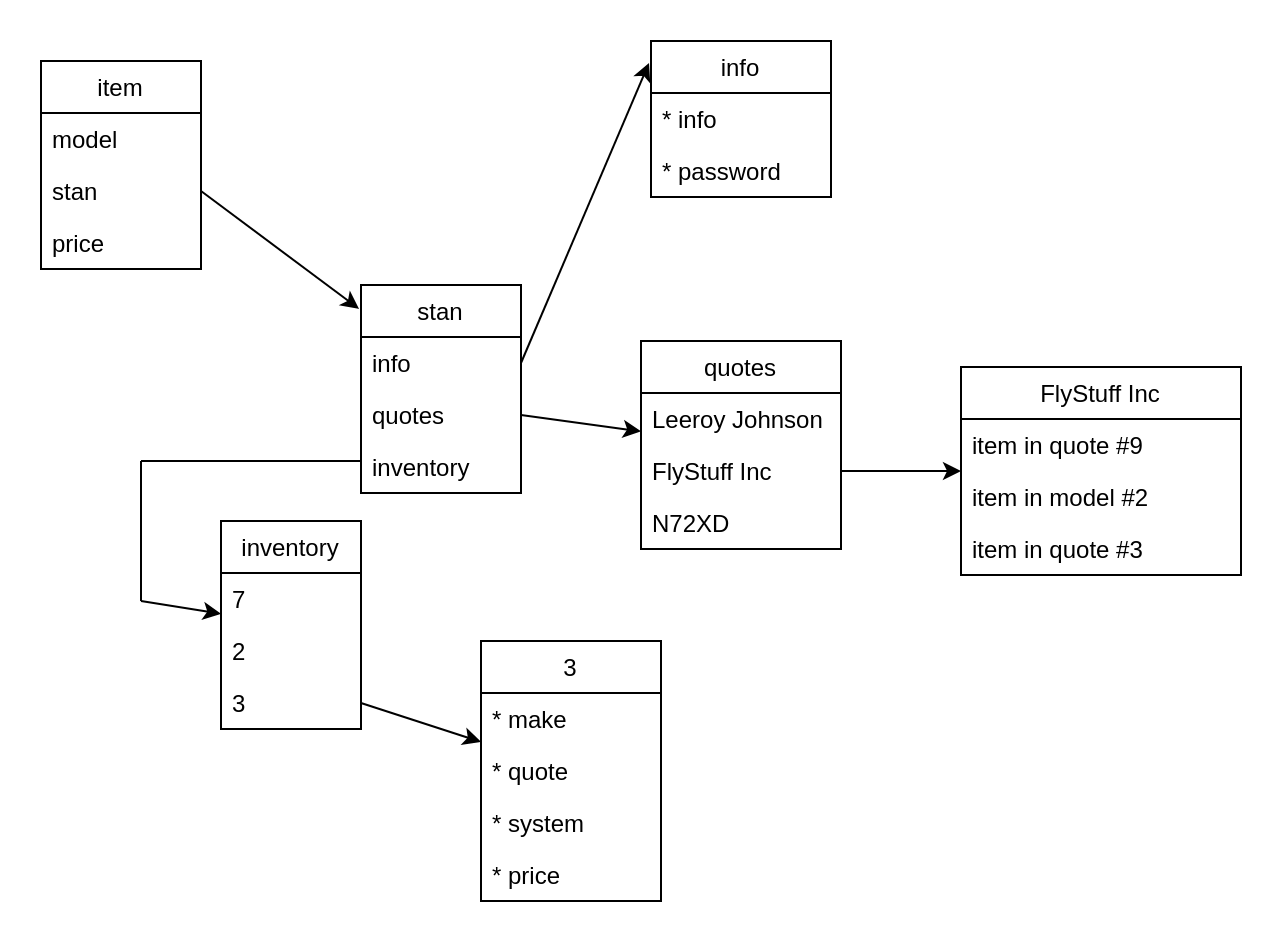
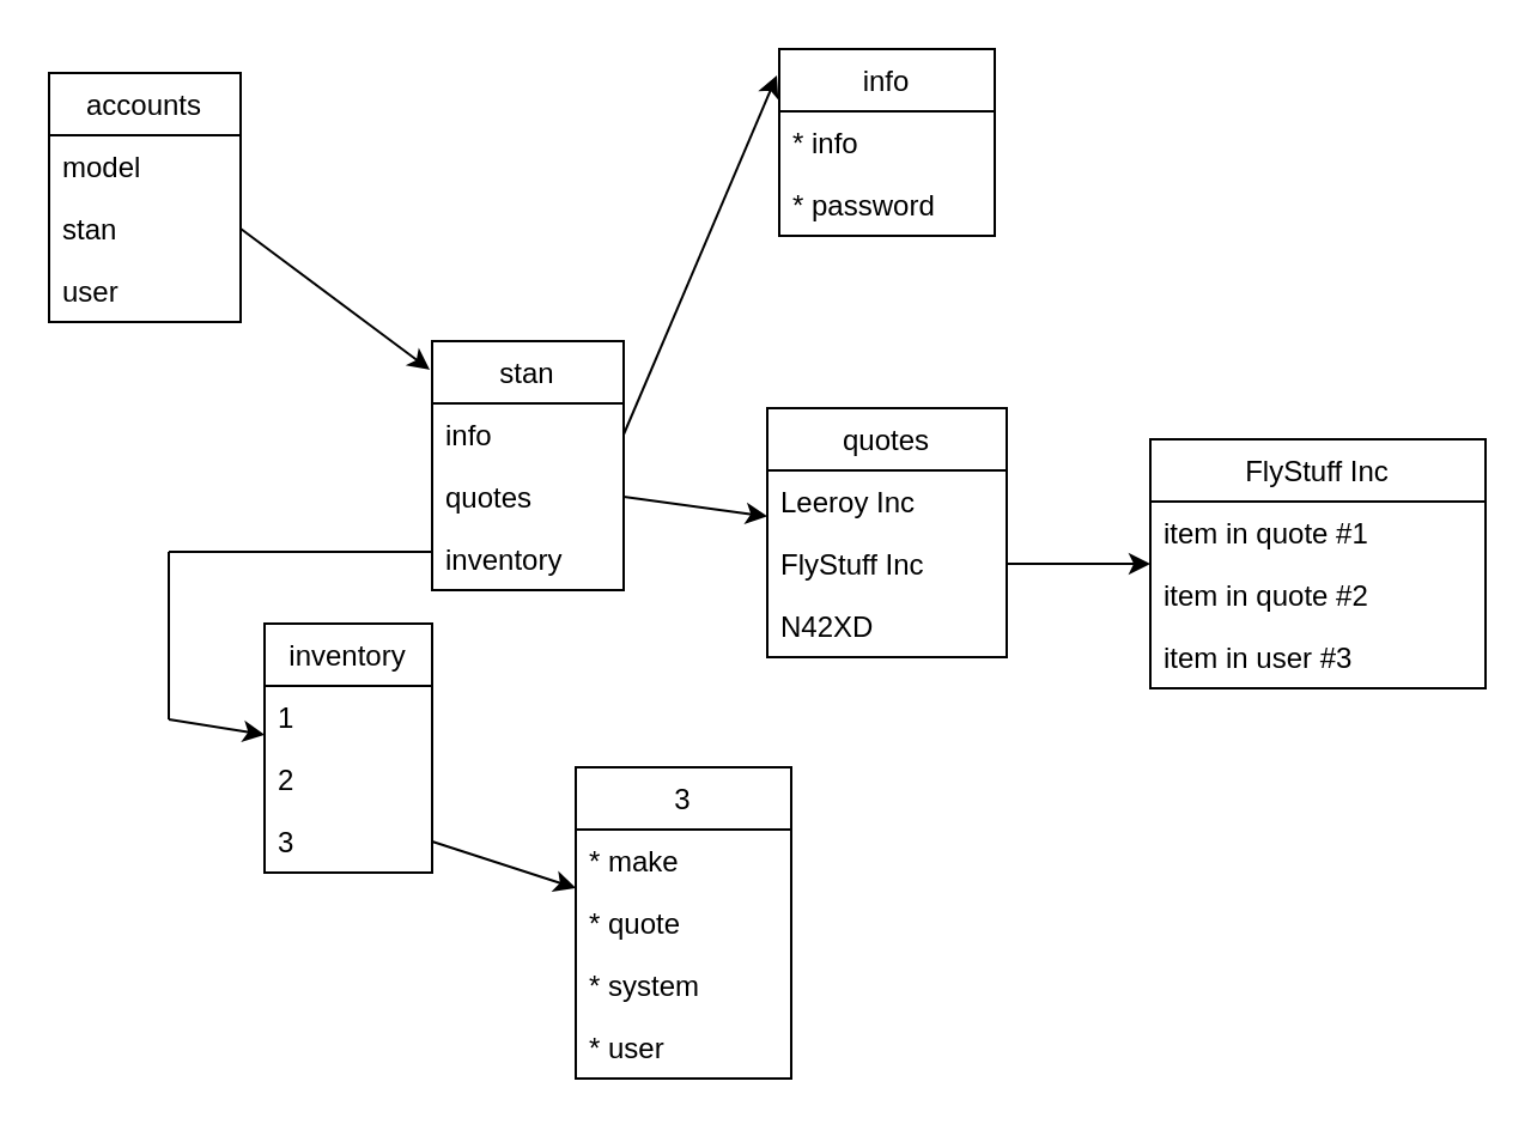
  <mxCell id="0" />
  <mxCell id="1" parent="0" />
- <mxCell id="2" value="item" style="swimlane;fontStyle=0;childLayout=stackLayout;horizontal=1;startSize=26;horizontalStack=0;resizeParent=1;resizeParentMax=0;resizeLast=0;collapsible=1;marginBottom=0;" parent="1" vertex="1"><mxGeometry x="20" y="30" width="80" height="104" as="geometry" /></mxCell>
+ <mxCell id="2" value="accounts" style="swimlane;fontStyle=0;childLayout=stackLayout;horizontal=1;startSize=26;horizontalStack=0;resizeParent=1;resizeParentMax=0;resizeLast=0;collapsible=1;marginBottom=0;" parent="1" vertex="1"><mxGeometry x="20" y="30" width="80" height="104" as="geometry" /></mxCell>
  <mxCell id="3" value="model&#10;" style="text;strokeColor=none;fillColor=none;align=left;verticalAlign=top;spacingLeft=4;spacingRight=4;overflow=hidden;rotatable=0;points=[[0,0.5],[1,0.5]];portConstraint=eastwest;" parent="2" vertex="1"><mxGeometry y="26" width="80" height="26" as="geometry" /></mxCell>
  <mxCell id="4" value="stan&#10;" style="text;strokeColor=none;fillColor=none;align=left;verticalAlign=top;spacingLeft=4;spacingRight=4;overflow=hidden;rotatable=0;points=[[0,0.5],[1,0.5]];portConstraint=eastwest;" parent="2" vertex="1"><mxGeometry y="52" width="80" height="26" as="geometry" /></mxCell>
- <mxCell id="5" value="price" style="text;strokeColor=none;fillColor=none;align=left;verticalAlign=top;spacingLeft=4;spacingRight=4;overflow=hidden;rotatable=0;points=[[0,0.5],[1,0.5]];portConstraint=eastwest;" parent="2" vertex="1"><mxGeometry y="78" width="80" height="26" as="geometry" /></mxCell>
+ <mxCell id="5" value="user" style="text;strokeColor=none;fillColor=none;align=left;verticalAlign=top;spacingLeft=4;spacingRight=4;overflow=hidden;rotatable=0;points=[[0,0.5],[1,0.5]];portConstraint=eastwest;" parent="2" vertex="1"><mxGeometry y="78" width="80" height="26" as="geometry" /></mxCell>
  <mxCell id="6" value="" style="endArrow=classic;html=1;exitX=1;exitY=0.5;exitDx=0;exitDy=0;entryX=-0.012;entryY=0.115;entryDx=0;entryDy=0;entryPerimeter=0;" parent="1" source="4" target="7" edge="1"><mxGeometry width="50" height="50" relative="1" as="geometry"><mxPoint x="420" y="520" as="sourcePoint" /><mxPoint x="250" y="155" as="targetPoint" /></mxGeometry></mxCell>
  <mxCell id="7" value="stan" style="swimlane;fontStyle=0;childLayout=stackLayout;horizontal=1;startSize=26;horizontalStack=0;resizeParent=1;resizeParentMax=0;resizeLast=0;collapsible=1;marginBottom=0;" parent="1" vertex="1"><mxGeometry x="180" y="142" width="80" height="104" as="geometry" /></mxCell>
  <mxCell id="8" value="info" style="text;strokeColor=none;fillColor=none;align=left;verticalAlign=top;spacingLeft=4;spacingRight=4;overflow=hidden;rotatable=0;points=[[0,0.5],[1,0.5]];portConstraint=eastwest;" parent="7" vertex="1"><mxGeometry y="26" width="80" height="26" as="geometry" /></mxCell>
  <mxCell id="9" value="quotes" style="text;strokeColor=none;fillColor=none;align=left;verticalAlign=top;spacingLeft=4;spacingRight=4;overflow=hidden;rotatable=0;points=[[0,0.5],[1,0.5]];portConstraint=eastwest;" parent="7" vertex="1"><mxGeometry y="52" width="80" height="26" as="geometry" /></mxCell>
  <mxCell id="10" value="inventory" style="text;strokeColor=none;fillColor=none;align=left;verticalAlign=top;spacingLeft=4;spacingRight=4;overflow=hidden;rotatable=0;points=[[0,0.5],[1,0.5]];portConstraint=eastwest;" parent="7" vertex="1"><mxGeometry y="78" width="80" height="26" as="geometry" /></mxCell>
  <mxCell id="11" value="" style="endArrow=classic;html=1;exitX=1;exitY=0.5;exitDx=0;exitDy=0;entryX=-0.011;entryY=0.141;entryDx=0;entryDy=0;entryPerimeter=0;" parent="1" source="8" target="12" edge="1"><mxGeometry width="50" height="50" relative="1" as="geometry"><mxPoint x="370" y="490" as="sourcePoint" /><mxPoint x="340" y="140" as="targetPoint" /></mxGeometry></mxCell>
  <mxCell id="12" value="info" style="swimlane;fontStyle=0;childLayout=stackLayout;horizontal=1;startSize=26;horizontalStack=0;resizeParent=1;resizeParentMax=0;resizeLast=0;collapsible=1;marginBottom=0;" parent="1" vertex="1"><mxGeometry x="325" y="20" width="90" height="78" as="geometry" /></mxCell>
  <mxCell id="13" value="* info" style="text;strokeColor=none;fillColor=none;align=left;verticalAlign=top;spacingLeft=4;spacingRight=4;overflow=hidden;rotatable=0;points=[[0,0.5],[1,0.5]];portConstraint=eastwest;" parent="12" vertex="1"><mxGeometry y="26" width="90" height="26" as="geometry" /></mxCell>
  <mxCell id="14" value="* password" style="text;strokeColor=none;fillColor=none;align=left;verticalAlign=top;spacingLeft=4;spacingRight=4;overflow=hidden;rotatable=0;points=[[0,0.5],[1,0.5]];portConstraint=eastwest;" parent="12" vertex="1"><mxGeometry y="52" width="90" height="26" as="geometry" /></mxCell>
  <mxCell id="15" value="" style="endArrow=classic;html=1;exitX=1;exitY=0.5;exitDx=0;exitDy=0;" parent="1" source="9" target="16" edge="1"><mxGeometry width="50" height="50" relative="1" as="geometry"><mxPoint x="420" y="520" as="sourcePoint" /><mxPoint x="530" y="240" as="targetPoint" /></mxGeometry></mxCell>
  <mxCell id="16" value="quotes" style="swimlane;fontStyle=0;childLayout=stackLayout;horizontal=1;startSize=26;horizontalStack=0;resizeParent=1;resizeParentMax=0;resizeLast=0;collapsible=1;marginBottom=0;" parent="1" vertex="1"><mxGeometry x="320" y="170" width="100" height="104" as="geometry" /></mxCell>
- <mxCell id="17" value="Leeroy Johnson" style="text;strokeColor=none;fillColor=none;align=left;verticalAlign=top;spacingLeft=4;spacingRight=4;overflow=hidden;rotatable=0;points=[[0,0.5],[1,0.5]];portConstraint=eastwest;" parent="16" vertex="1"><mxGeometry y="26" width="100" height="26" as="geometry" /></mxCell>
+ <mxCell id="17" value="Leeroy Inc" style="text;strokeColor=none;fillColor=none;align=left;verticalAlign=top;spacingLeft=4;spacingRight=4;overflow=hidden;rotatable=0;points=[[0,0.5],[1,0.5]];portConstraint=eastwest;" parent="16" vertex="1"><mxGeometry y="26" width="100" height="26" as="geometry" /></mxCell>
  <mxCell id="18" value="FlyStuff Inc" style="text;strokeColor=none;fillColor=none;align=left;verticalAlign=top;spacingLeft=4;spacingRight=4;overflow=hidden;rotatable=0;points=[[0,0.5],[1,0.5]];portConstraint=eastwest;" parent="16" vertex="1"><mxGeometry y="52" width="100" height="26" as="geometry" /></mxCell>
- <mxCell id="19" value="N72XD" style="text;strokeColor=none;fillColor=none;align=left;verticalAlign=top;spacingLeft=4;spacingRight=4;overflow=hidden;rotatable=0;points=[[0,0.5],[1,0.5]];portConstraint=eastwest;" parent="16" vertex="1"><mxGeometry y="78" width="100" height="26" as="geometry" /></mxCell>
+ <mxCell id="19" value="N42XD" style="text;strokeColor=none;fillColor=none;align=left;verticalAlign=top;spacingLeft=4;spacingRight=4;overflow=hidden;rotatable=0;points=[[0,0.5],[1,0.5]];portConstraint=eastwest;" parent="16" vertex="1"><mxGeometry y="78" width="100" height="26" as="geometry" /></mxCell>
  <mxCell id="20" value="" style="endArrow=none;html=1;entryX=0;entryY=0.5;entryDx=0;entryDy=0;" parent="1" edge="1"><mxGeometry width="50" height="50" relative="1" as="geometry"><mxPoint x="70" y="230" as="sourcePoint" /><mxPoint x="180" y="230" as="targetPoint" /></mxGeometry></mxCell>
  <mxCell id="21" value="" style="endArrow=none;html=1;" parent="1" edge="1"><mxGeometry width="50" height="50" relative="1" as="geometry"><mxPoint x="70" y="300" as="sourcePoint" /><mxPoint x="70" y="230" as="targetPoint" /></mxGeometry></mxCell>
  <mxCell id="22" value="" style="endArrow=classic;html=1;" parent="1" target="23" edge="1"><mxGeometry width="50" height="50" relative="1" as="geometry"><mxPoint x="70" y="300" as="sourcePoint" /><mxPoint x="140" y="300" as="targetPoint" /></mxGeometry></mxCell>
  <mxCell id="23" value="inventory" style="swimlane;fontStyle=0;childLayout=stackLayout;horizontal=1;startSize=26;horizontalStack=0;resizeParent=1;resizeParentMax=0;resizeLast=0;collapsible=1;marginBottom=0;" parent="1" vertex="1"><mxGeometry x="110" y="260" width="70" height="104" as="geometry" /></mxCell>
- <mxCell id="24" value="7" style="text;strokeColor=none;fillColor=none;align=left;verticalAlign=top;spacingLeft=4;spacingRight=4;overflow=hidden;rotatable=0;points=[[0,0.5],[1,0.5]];portConstraint=eastwest;" parent="23" vertex="1"><mxGeometry y="26" width="70" height="26" as="geometry" /></mxCell>
+ <mxCell id="24" value="1" style="text;strokeColor=none;fillColor=none;align=left;verticalAlign=top;spacingLeft=4;spacingRight=4;overflow=hidden;rotatable=0;points=[[0,0.5],[1,0.5]];portConstraint=eastwest;" parent="23" vertex="1"><mxGeometry y="26" width="70" height="26" as="geometry" /></mxCell>
  <mxCell id="25" value="2" style="text;strokeColor=none;fillColor=none;align=left;verticalAlign=top;spacingLeft=4;spacingRight=4;overflow=hidden;rotatable=0;points=[[0,0.5],[1,0.5]];portConstraint=eastwest;" parent="23" vertex="1"><mxGeometry y="52" width="70" height="26" as="geometry" /></mxCell>
  <mxCell id="26" value="3" style="text;strokeColor=none;fillColor=none;align=left;verticalAlign=top;spacingLeft=4;spacingRight=4;overflow=hidden;rotatable=0;points=[[0,0.5],[1,0.5]];portConstraint=eastwest;" parent="23" vertex="1"><mxGeometry y="78" width="70" height="26" as="geometry" /></mxCell>
  <mxCell id="27" value="" style="endArrow=classic;html=1;exitX=1;exitY=0.5;exitDx=0;exitDy=0;" parent="1" source="26" target="28" edge="1"><mxGeometry width="50" height="50" relative="1" as="geometry"><mxPoint x="80" y="350" as="sourcePoint" /><mxPoint x="80" y="390" as="targetPoint" /></mxGeometry></mxCell>
  <mxCell id="28" value="3" style="swimlane;fontStyle=0;childLayout=stackLayout;horizontal=1;startSize=26;horizontalStack=0;resizeParent=1;resizeParentMax=0;resizeLast=0;collapsible=1;marginBottom=0;" parent="1" vertex="1"><mxGeometry x="240" y="320" width="90" height="130" as="geometry"><mxRectangle x="20" y="330" width="40" height="26" as="alternateBounds" /></mxGeometry></mxCell>
  <mxCell id="29" value="* make" style="text;strokeColor=none;fillColor=none;align=left;verticalAlign=top;spacingLeft=4;spacingRight=4;overflow=hidden;rotatable=0;points=[[0,0.5],[1,0.5]];portConstraint=eastwest;" parent="28" vertex="1"><mxGeometry y="26" width="90" height="26" as="geometry" /></mxCell>
  <mxCell id="30" value="* quote" style="text;strokeColor=none;fillColor=none;align=left;verticalAlign=top;spacingLeft=4;spacingRight=4;overflow=hidden;rotatable=0;points=[[0,0.5],[1,0.5]];portConstraint=eastwest;" parent="28" vertex="1"><mxGeometry y="52" width="90" height="26" as="geometry" /></mxCell>
  <mxCell id="31" value="* system" style="text;strokeColor=none;fillColor=none;align=left;verticalAlign=top;spacingLeft=4;spacingRight=4;overflow=hidden;rotatable=0;points=[[0,0.5],[1,0.5]];portConstraint=eastwest;" parent="28" vertex="1"><mxGeometry y="78" width="90" height="26" as="geometry" /></mxCell>
- <mxCell id="32" value="* price" style="text;strokeColor=none;fillColor=none;align=left;verticalAlign=top;spacingLeft=4;spacingRight=4;overflow=hidden;rotatable=0;points=[[0,0.5],[1,0.5]];portConstraint=eastwest;" parent="28" vertex="1"><mxGeometry y="104" width="90" height="26" as="geometry" /></mxCell>
+ <mxCell id="32" value="* user" style="text;strokeColor=none;fillColor=none;align=left;verticalAlign=top;spacingLeft=4;spacingRight=4;overflow=hidden;rotatable=0;points=[[0,0.5],[1,0.5]];portConstraint=eastwest;" parent="28" vertex="1"><mxGeometry y="104" width="90" height="26" as="geometry" /></mxCell>
  <mxCell id="33" style="edgeStyle=orthogonalEdgeStyle;rounded=0;orthogonalLoop=1;jettySize=auto;html=1;exitX=1;exitY=0.5;exitDx=0;exitDy=0;" parent="1" source="18" target="34" edge="1"><mxGeometry relative="1" as="geometry"><mxPoint x="460" y="235" as="targetPoint" /></mxGeometry></mxCell>
  <mxCell id="34" value="FlyStuff Inc" style="swimlane;fontStyle=0;childLayout=stackLayout;horizontal=1;startSize=26;horizontalStack=0;resizeParent=1;resizeParentMax=0;resizeLast=0;collapsible=1;marginBottom=0;" parent="1" vertex="1"><mxGeometry x="480" y="183" width="140" height="104" as="geometry" /></mxCell>
- <mxCell id="35" value="item in quote #9" style="text;strokeColor=none;fillColor=none;align=left;verticalAlign=top;spacingLeft=4;spacingRight=4;overflow=hidden;rotatable=0;points=[[0,0.5],[1,0.5]];portConstraint=eastwest;" parent="34" vertex="1"><mxGeometry y="26" width="140" height="26" as="geometry" /></mxCell>
- <mxCell id="36" value="item in model #2" style="text;strokeColor=none;fillColor=none;align=left;verticalAlign=top;spacingLeft=4;spacingRight=4;overflow=hidden;rotatable=0;points=[[0,0.5],[1,0.5]];portConstraint=eastwest;" parent="34" vertex="1"><mxGeometry y="52" width="140" height="26" as="geometry" /></mxCell>
- <mxCell id="37" value="item in quote #3" style="text;strokeColor=none;fillColor=none;align=left;verticalAlign=top;spacingLeft=4;spacingRight=4;overflow=hidden;rotatable=0;points=[[0,0.5],[1,0.5]];portConstraint=eastwest;" parent="34" vertex="1"><mxGeometry y="78" width="140" height="26" as="geometry" /></mxCell>
+ <mxCell id="35" value="item in quote #1" style="text;strokeColor=none;fillColor=none;align=left;verticalAlign=top;spacingLeft=4;spacingRight=4;overflow=hidden;rotatable=0;points=[[0,0.5],[1,0.5]];portConstraint=eastwest;" parent="34" vertex="1"><mxGeometry y="26" width="140" height="26" as="geometry" /></mxCell>
+ <mxCell id="36" value="item in quote #2" style="text;strokeColor=none;fillColor=none;align=left;verticalAlign=top;spacingLeft=4;spacingRight=4;overflow=hidden;rotatable=0;points=[[0,0.5],[1,0.5]];portConstraint=eastwest;" parent="34" vertex="1"><mxGeometry y="52" width="140" height="26" as="geometry" /></mxCell>
+ <mxCell id="37" value="item in user #3" style="text;strokeColor=none;fillColor=none;align=left;verticalAlign=top;spacingLeft=4;spacingRight=4;overflow=hidden;rotatable=0;points=[[0,0.5],[1,0.5]];portConstraint=eastwest;" parent="34" vertex="1"><mxGeometry y="78" width="140" height="26" as="geometry" /></mxCell>
